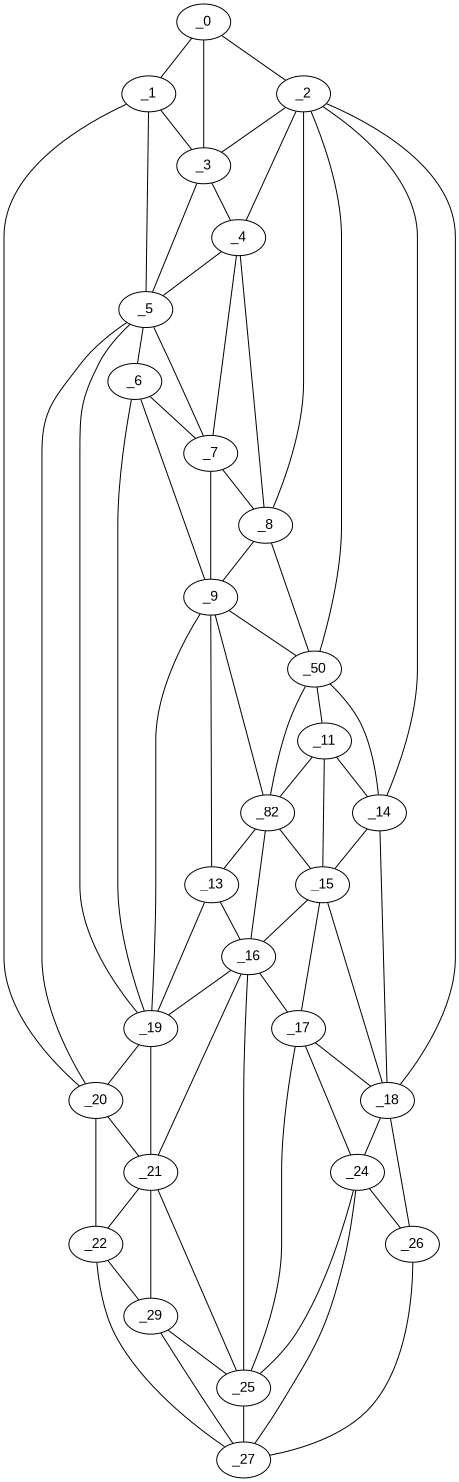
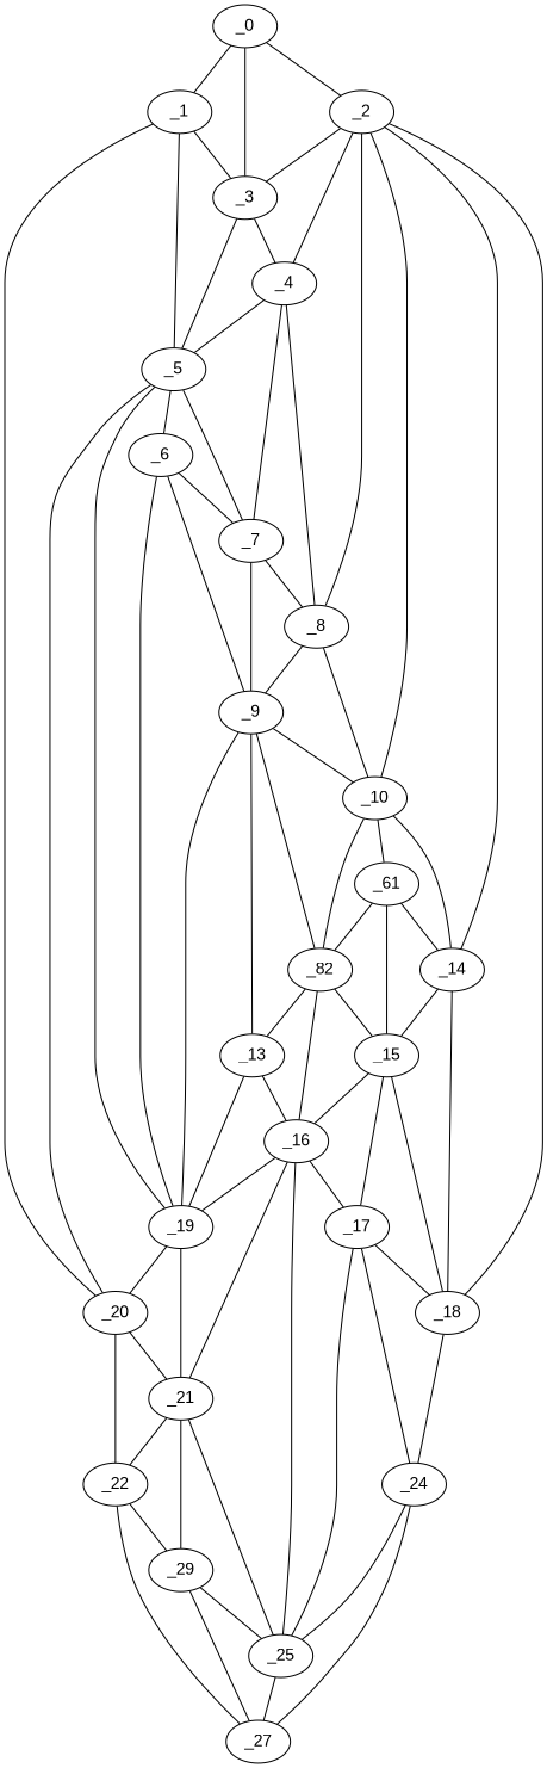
  graph {
    fontname="Liberation Sans"
    node [fontname="Liberation Sans" x=126 y=29]
    edge [fontname="Liberation Sans" valence=2]
    _0 [x=4 y=39]
    _1 [x=5 y=47]
    _2 [x=15]
    _3 [x=16 y=42]
    _5 [x=31 y=51]
    _20 [x=103 y=86]
    _4 [x=19 y=37]
    _8 [x=57 y=32]
-   _10 [x=63 label=_50]
+   _10 [x=63]
    _14 [x=77 y=28]
    _18 [x=94 y=27]
    _7 [x=50 y=42]
    _6 [x=45 y=50]
    _19 [x=99 y=82]
    _21 [x=107 y=76]
    _22 [x=111 y=89]
    _9 [x=61 y=48]
    n18 [label=_82 x=74 y=45]
-   _11 [x=72 y=30]
+   _11 [x=72 y=30 label=_61]
    _15 [x=82 y=38]
    _24 [x=114 y=37]
-   _26 [y=36]
    _25 [x=115 y=63]
    n24 [label=_29 x=113 y=73]
    _27 [y=49]
    _13 [x=75 y=51]
    _16 [x=84 y=50]
    _17 [x=89 y=41]
    _0 -- _1 [valence=1]
    _0 -- _2 [valence=1]
    _0 -- _3
    _1 -- _3 [valence=1]
    _1 -- _5
    _1 -- _20 [valence=1]
    _2 -- _3
    _2 -- _4
    _2 -- _8 [valence=1]
    _2 -- _10
    _2 -- _14 [valence=1]
    _2 -- _18 [valence=1]
    _3 -- _5
    _3 -- _4
    _5 -- _20 [valence=1]
    _5 -- _7 [valence=1]
    _5 -- _6
    _5 -- _19
    _20 -- _21 [valence=1]
    _20 -- _22 [valence=1]
    _4 -- _5 [valence=1]
    _4 -- _8
    _4 -- _7
    _8 -- _10
    _8 -- _9
    _10 -- _14
    _10 -- n18 [valence=1]
    _10 -- _11
    _14 -- _18
    _14 -- _15
    _18 -- _24
-   _18 -- _26 [valence=1]
    _7 -- _8
    _7 -- _9
    _6 -- _7
    _6 -- _19
    _6 -- _9
    _19 -- _20
    _19 -- _21
    _21 -- _22 [valence=1]
    _21 -- _25
    _21 -- n24
    _22 -- n24
    _22 -- _27 [valence=1]
    _9 -- _10 [valence=1]
    _9 -- _19
    _9 -- n18
    _9 -- _13
    n18 -- _15
    n18 -- _13
    n18 -- _16 [valence=1]
    _11 -- _14
    _11 -- n18
    _11 -- _15
    _15 -- _18 [valence=1]
    _15 -- _16 [valence=1]
    _15 -- _17
-   _24 -- _26 [valence=1]
    _24 -- _25
    _24 -- _27
-   _26 -- _27 [valence=1]
    _25 -- _27
    n24 -- _25
    n24 -- _27
    _13 -- _19
    _13 -- _16
    _16 -- _19 [valence=1]
    _16 -- _21
    _16 -- _25
    _16 -- _17
    _17 -- _18 [valence=1]
    _17 -- _24
    _17 -- _25
  }
